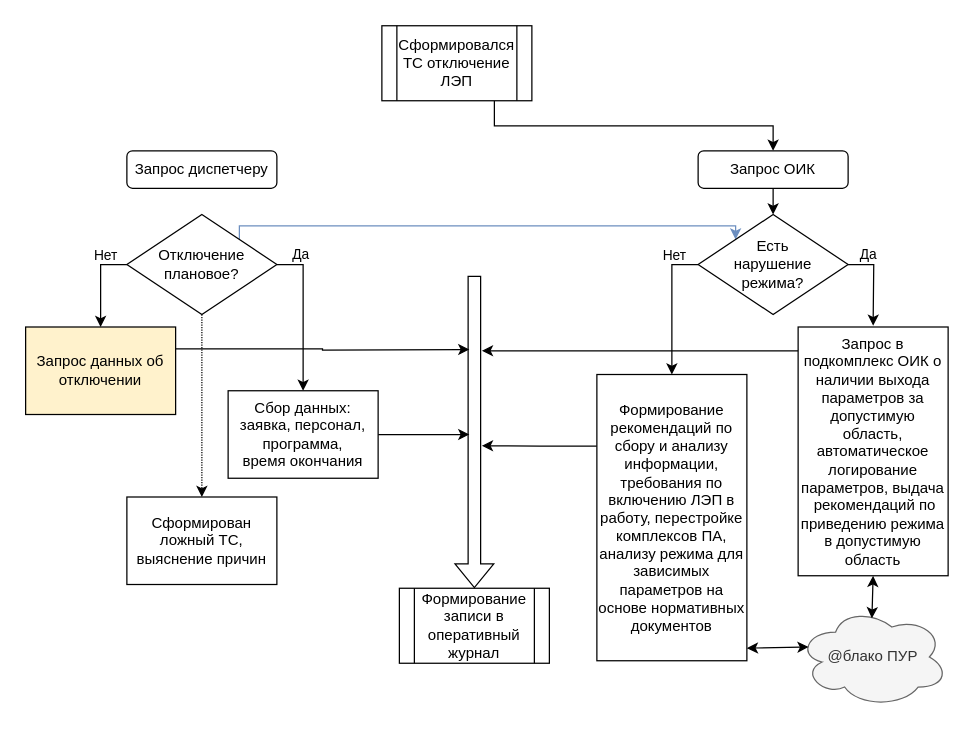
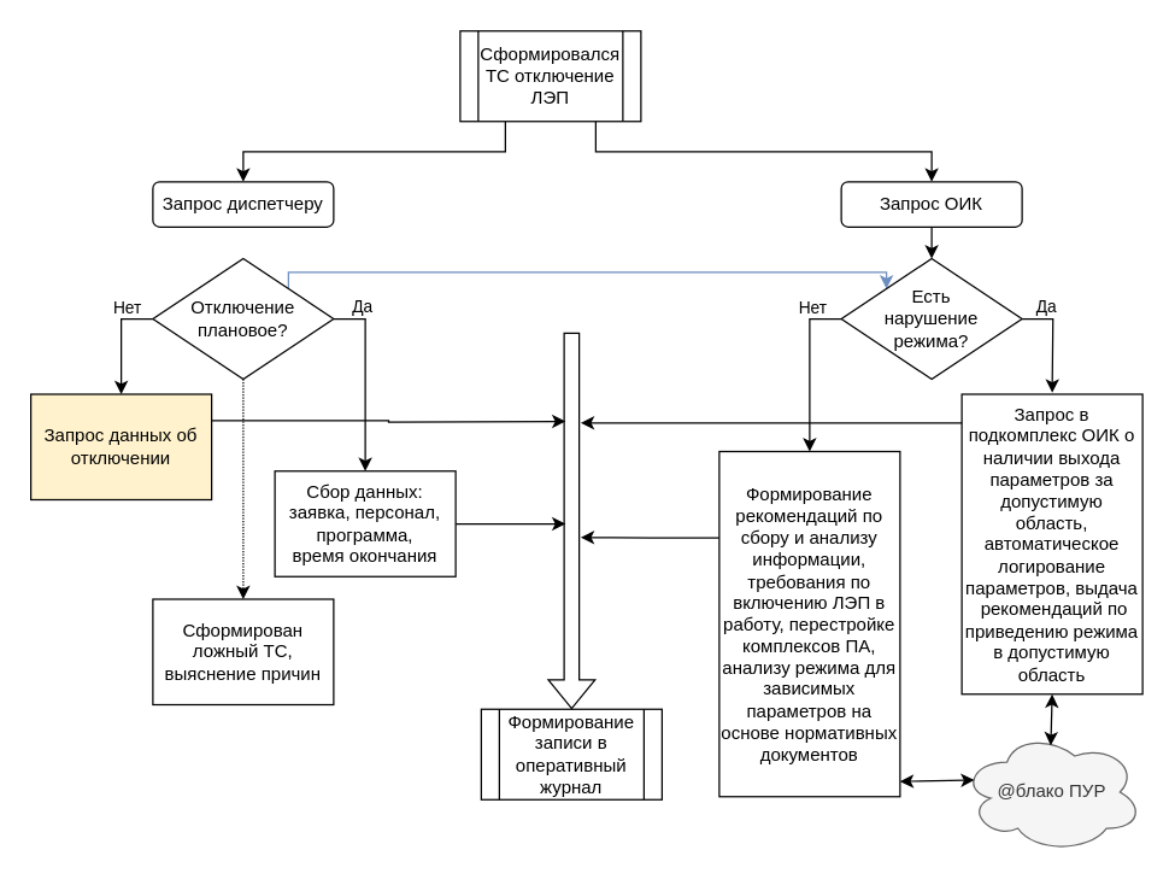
  <mxCell id="0" />
  <mxCell id="1" parent="0" />
  <mxCell id="2" style="edgeStyle=orthogonalEdgeStyle;rounded=0;orthogonalLoop=1;jettySize=auto;html=1;exitX=0;exitY=0.5;exitDx=0;exitDy=0;entryX=0.5;entryY=0;entryDx=0;entryDy=0;" edge="1" parent="1" source="8" target="23"><mxGeometry relative="1" as="geometry" /></mxCell>
  <mxCell id="3" value="Нет" style="edgeLabel;html=1;align=center;verticalAlign=bottom;resizable=0;points=[];" vertex="1" connectable="0" parent="2"><mxGeometry x="-0.496" y="1" relative="1" as="geometry"><mxPoint as="offset" /></mxGeometry></mxCell>
  <mxCell id="4" style="edgeStyle=orthogonalEdgeStyle;rounded=0;orthogonalLoop=1;jettySize=auto;html=1;exitX=1;exitY=0.5;exitDx=0;exitDy=0;entryX=0.5;entryY=0;entryDx=0;entryDy=0;" edge="1" parent="1" source="8" target="21"><mxGeometry relative="1" as="geometry" /></mxCell>
  <mxCell id="5" value="Да" style="edgeLabel;html=1;align=center;verticalAlign=bottom;resizable=0;points=[];" vertex="1" connectable="0" parent="4"><mxGeometry x="-0.63" y="-3" relative="1" as="geometry"><mxPoint y="-2" as="offset" /></mxGeometry></mxCell>
  <mxCell id="6" style="edgeStyle=orthogonalEdgeStyle;rounded=0;orthogonalLoop=1;jettySize=auto;html=1;exitX=0.5;exitY=1;exitDx=0;exitDy=0;entryX=0.5;entryY=0;entryDx=0;entryDy=0;dashed=1;dashPattern=1 1;" edge="1" parent="1" source="8" target="28"><mxGeometry relative="1" as="geometry" /></mxCell>
  <mxCell id="7" style="edgeStyle=orthogonalEdgeStyle;rounded=0;orthogonalLoop=1;jettySize=auto;html=1;exitX=1;exitY=0;exitDx=0;exitDy=0;entryX=0;entryY=0;entryDx=0;entryDy=0;strokeColor=#6c8ebf;fillColor=#dae8fc;" edge="1" parent="1" source="8" target="19"><mxGeometry relative="1" as="geometry"><Array as="points"><mxPoint x="191" y="180" /><mxPoint x="588" y="180" /></Array></mxGeometry></mxCell>
  <mxCell id="8" value="Отключение&lt;br&gt;плановое?" style="rhombus;whiteSpace=wrap;html=1;" vertex="1" parent="1"><mxGeometry x="101" y="171" width="120" height="80" as="geometry" /></mxCell>
  <mxCell id="9" style="edgeStyle=orthogonalEdgeStyle;rounded=0;orthogonalLoop=1;jettySize=auto;html=1;exitX=0.75;exitY=1;exitDx=0;exitDy=0;entryX=0.5;entryY=0;entryDx=0;entryDy=0;" edge="1" parent="1" source="11" target="14"><mxGeometry relative="1" as="geometry" /></mxCell>
+ <mxCell id="10" style="edgeStyle=orthogonalEdgeStyle;rounded=0;orthogonalLoop=1;jettySize=auto;html=1;exitX=0.25;exitY=1;exitDx=0;exitDy=0;" edge="1" parent="1" source="11" target="12"><mxGeometry relative="1" as="geometry" /></mxCell>
  <mxCell id="11" value="Сформировался ТС отключение ЛЭП" style="shape=process;whiteSpace=wrap;html=1;backgroundOutline=1;" vertex="1" parent="1"><mxGeometry x="305" y="20" width="120" height="60" as="geometry" /></mxCell>
  <mxCell id="12" value="Запрос диспетчеру" style="rounded=1;whiteSpace=wrap;html=1;" vertex="1" parent="1"><mxGeometry x="101" y="120" width="120" height="30" as="geometry" /></mxCell>
  <mxCell id="13" style="edgeStyle=orthogonalEdgeStyle;rounded=0;orthogonalLoop=1;jettySize=auto;html=1;exitX=0.5;exitY=1;exitDx=0;exitDy=0;entryX=0.5;entryY=0;entryDx=0;entryDy=0;" edge="1" parent="1" source="14" target="19"><mxGeometry relative="1" as="geometry" /></mxCell>
  <mxCell id="14" value="Запрос ОИК" style="rounded=1;whiteSpace=wrap;html=1;" vertex="1" parent="1"><mxGeometry x="558" y="120" width="120" height="30" as="geometry" /></mxCell>
  <mxCell id="15" style="edgeStyle=orthogonalEdgeStyle;rounded=0;orthogonalLoop=1;jettySize=auto;html=1;exitX=0;exitY=0.5;exitDx=0;exitDy=0;entryX=0.5;entryY=0;entryDx=0;entryDy=0;" edge="1" parent="1" source="19" target="25"><mxGeometry relative="1" as="geometry"><mxPoint x="538" y="260" as="targetPoint" /></mxGeometry></mxCell>
  <mxCell id="16" value="Нет" style="edgeLabel;html=1;align=center;verticalAlign=bottom;resizable=0;points=[];" vertex="1" connectable="0" parent="15"><mxGeometry x="-0.594" y="1" relative="1" as="geometry"><mxPoint as="offset" /></mxGeometry></mxCell>
  <mxCell id="17" style="edgeStyle=orthogonalEdgeStyle;rounded=0;orthogonalLoop=1;jettySize=auto;html=1;exitX=1;exitY=0.5;exitDx=0;exitDy=0;" edge="1" parent="1" source="19"><mxGeometry relative="1" as="geometry"><mxPoint x="698" y="260" as="targetPoint" /></mxGeometry></mxCell>
  <mxCell id="18" value="Да" style="edgeLabel;html=1;align=center;verticalAlign=bottom;resizable=0;points=[];" vertex="1" connectable="0" parent="17"><mxGeometry x="-0.565" y="-2" relative="1" as="geometry"><mxPoint y="-2" as="offset" /></mxGeometry></mxCell>
  <mxCell id="19" value="Есть&lt;br&gt;нарушение&lt;br&gt;режима?" style="rhombus;whiteSpace=wrap;html=1;" vertex="1" parent="1"><mxGeometry x="558" y="171" width="120" height="80" as="geometry" /></mxCell>
  <mxCell id="20" style="edgeStyle=orthogonalEdgeStyle;rounded=0;orthogonalLoop=1;jettySize=auto;html=1;exitX=1;exitY=0.5;exitDx=0;exitDy=0;strokeColor=default;" edge="1" parent="1" source="21"><mxGeometry relative="1" as="geometry"><mxPoint x="375" y="347" as="targetPoint" /></mxGeometry></mxCell>
  <mxCell id="21" value="Сбор данных: заявка, персонал, программа,&lt;br&gt;время окончания" style="rounded=0;whiteSpace=wrap;html=1;" vertex="1" parent="1"><mxGeometry x="182" y="312" width="120" height="70" as="geometry" /></mxCell>
  <mxCell id="22" style="edgeStyle=orthogonalEdgeStyle;rounded=0;orthogonalLoop=1;jettySize=auto;html=1;exitX=1;exitY=0.25;exitDx=0;exitDy=0;strokeColor=default;" edge="1" parent="1" source="23"><mxGeometry relative="1" as="geometry"><mxPoint x="375" y="279" as="targetPoint" /></mxGeometry></mxCell>
  <mxCell id="23" value="Запрос данных об отключении" style="rounded=0;whiteSpace=wrap;html=1;fillColor=#fff2cc;" vertex="1" parent="1"><mxGeometry x="20" y="261" width="120" height="70" as="geometry" /></mxCell>
  <mxCell id="24" style="edgeStyle=orthogonalEdgeStyle;rounded=0;orthogonalLoop=1;jettySize=auto;html=1;exitX=0;exitY=0.25;exitDx=0;exitDy=0;strokeColor=default;" edge="1" parent="1" source="25"><mxGeometry relative="1" as="geometry"><mxPoint x="385" y="356" as="targetPoint" /></mxGeometry></mxCell>
  <mxCell id="25" value="Формирование рекомендаций по сбору и анализу информации, требования по включению ЛЭП в работу, перестройке комплексов ПА, анализу режима для зависимых параметров на основе нормативных документов" style="rounded=0;whiteSpace=wrap;html=1;" vertex="1" parent="1"><mxGeometry x="477" y="299" width="120" height="229" as="geometry" /></mxCell>
  <mxCell id="26" style="edgeStyle=orthogonalEdgeStyle;rounded=0;orthogonalLoop=1;jettySize=auto;html=1;exitX=0;exitY=0.09;exitDx=0;exitDy=0;strokeColor=default;exitPerimeter=0;" edge="1" parent="1" source="27"><mxGeometry relative="1" as="geometry"><mxPoint x="385" y="280" as="targetPoint" /><Array as="points"><mxPoint x="672" y="280" /></Array></mxGeometry></mxCell>
  <mxCell id="27" value="Запрос в подкомплекс ОИК о наличии выхода параметров за допустимую область, автоматическое логирование параметров, выдача &amp;nbsp;рекомендаций по приведению режима в допустимую область" style="rounded=0;whiteSpace=wrap;html=1;" vertex="1" parent="1"><mxGeometry x="638" y="261" width="120" height="199" as="geometry" /></mxCell>
  <mxCell id="28" value="Сформирован ложный ТС, выяснение причин" style="rounded=0;whiteSpace=wrap;html=1;" vertex="1" parent="1"><mxGeometry x="101" y="397" width="120" height="70" as="geometry" /></mxCell>
  <mxCell id="29" value="Формирование записи в оперативный&lt;br&gt;журнал" style="shape=process;whiteSpace=wrap;html=1;backgroundOutline=1;" vertex="1" parent="1"><mxGeometry x="319" y="470" width="120" height="60" as="geometry" /></mxCell>
  <mxCell id="30" value="" style="shape=flexArrow;endArrow=classic;html=1;rounded=0;strokeColor=default;entryX=0.5;entryY=0;entryDx=0;entryDy=0;" edge="1" parent="1" target="29"><mxGeometry width="50" height="50" relative="1" as="geometry"><mxPoint x="379" y="220" as="sourcePoint" /><mxPoint x="455" y="240" as="targetPoint" /></mxGeometry></mxCell>
  <mxCell id="31" value="@блако ПУР" style="ellipse;shape=cloud;whiteSpace=wrap;html=1;fillColor=#f5f5f5;fontColor=#333333;strokeColor=#666666;" vertex="1" parent="1"><mxGeometry x="638" y="485" width="120" height="80" as="geometry" /></mxCell>
  <mxCell id="32" value="" style="endArrow=classic;startArrow=classic;html=1;rounded=0;strokeColor=default;entryX=0.5;entryY=1;entryDx=0;entryDy=0;exitX=0.492;exitY=0.113;exitDx=0;exitDy=0;exitPerimeter=0;" edge="1" parent="1" source="31" target="27"><mxGeometry width="50" height="50" relative="1" as="geometry"><mxPoint x="371" y="430" as="sourcePoint" /><mxPoint x="421" y="380" as="targetPoint" /></mxGeometry></mxCell>
  <mxCell id="33" value="" style="endArrow=classic;startArrow=classic;html=1;rounded=0;strokeColor=default;entryX=0.07;entryY=0.4;entryDx=0;entryDy=0;entryPerimeter=0;exitX=1;exitY=0.956;exitDx=0;exitDy=0;exitPerimeter=0;" edge="1" parent="1" source="25" target="31"><mxGeometry width="50" height="50" relative="1" as="geometry"><mxPoint x="371" y="430" as="sourcePoint" /><mxPoint x="421" y="380" as="targetPoint" /></mxGeometry></mxCell>
